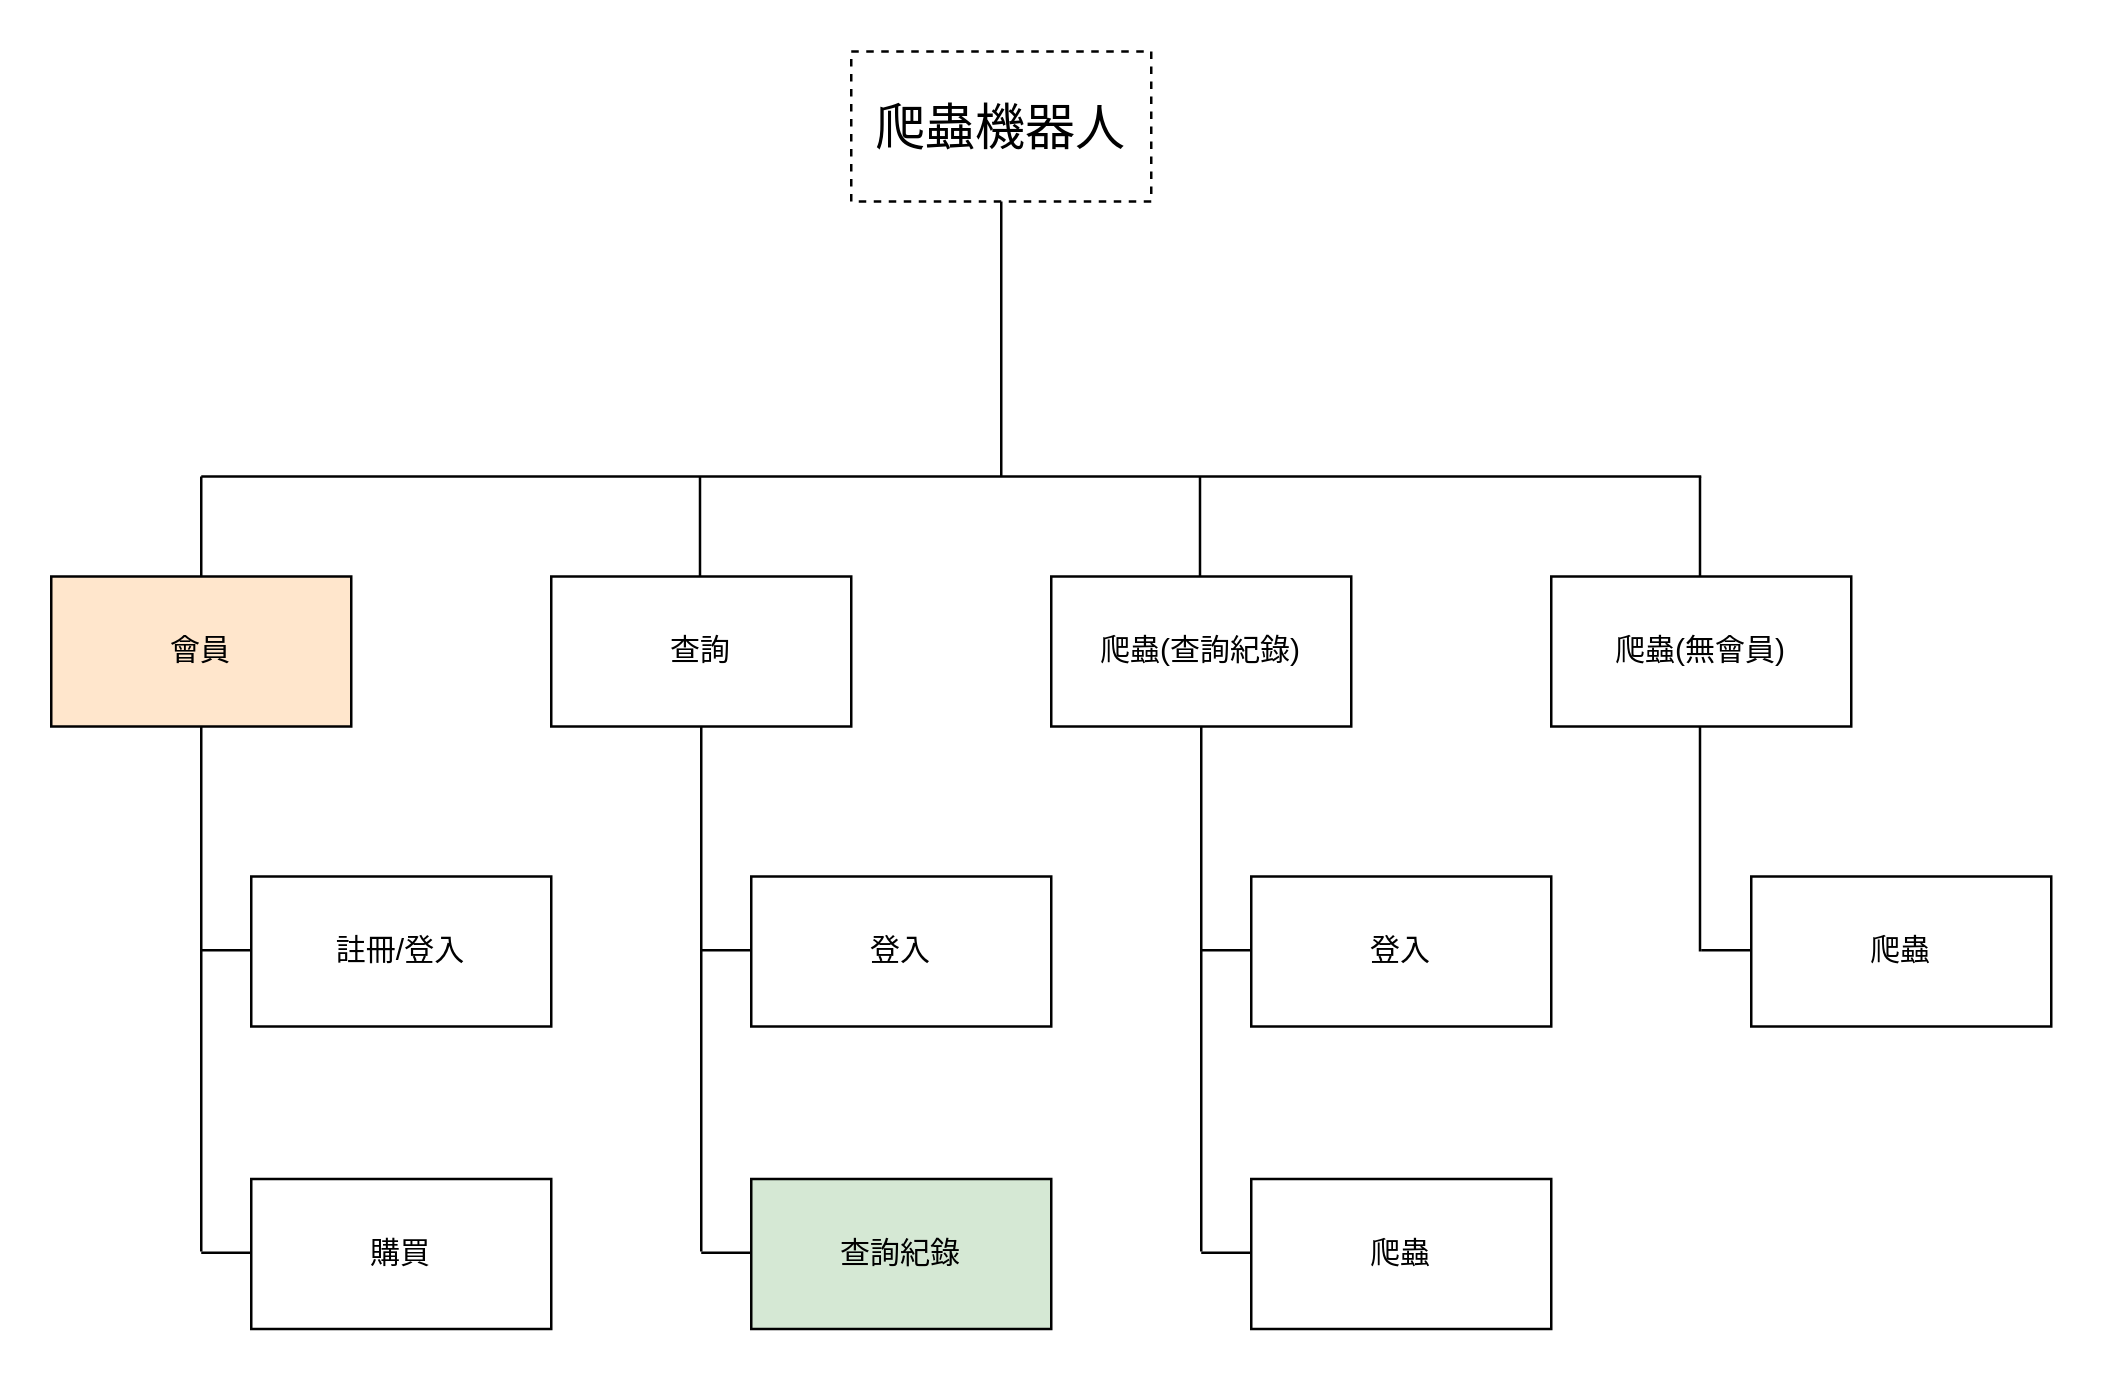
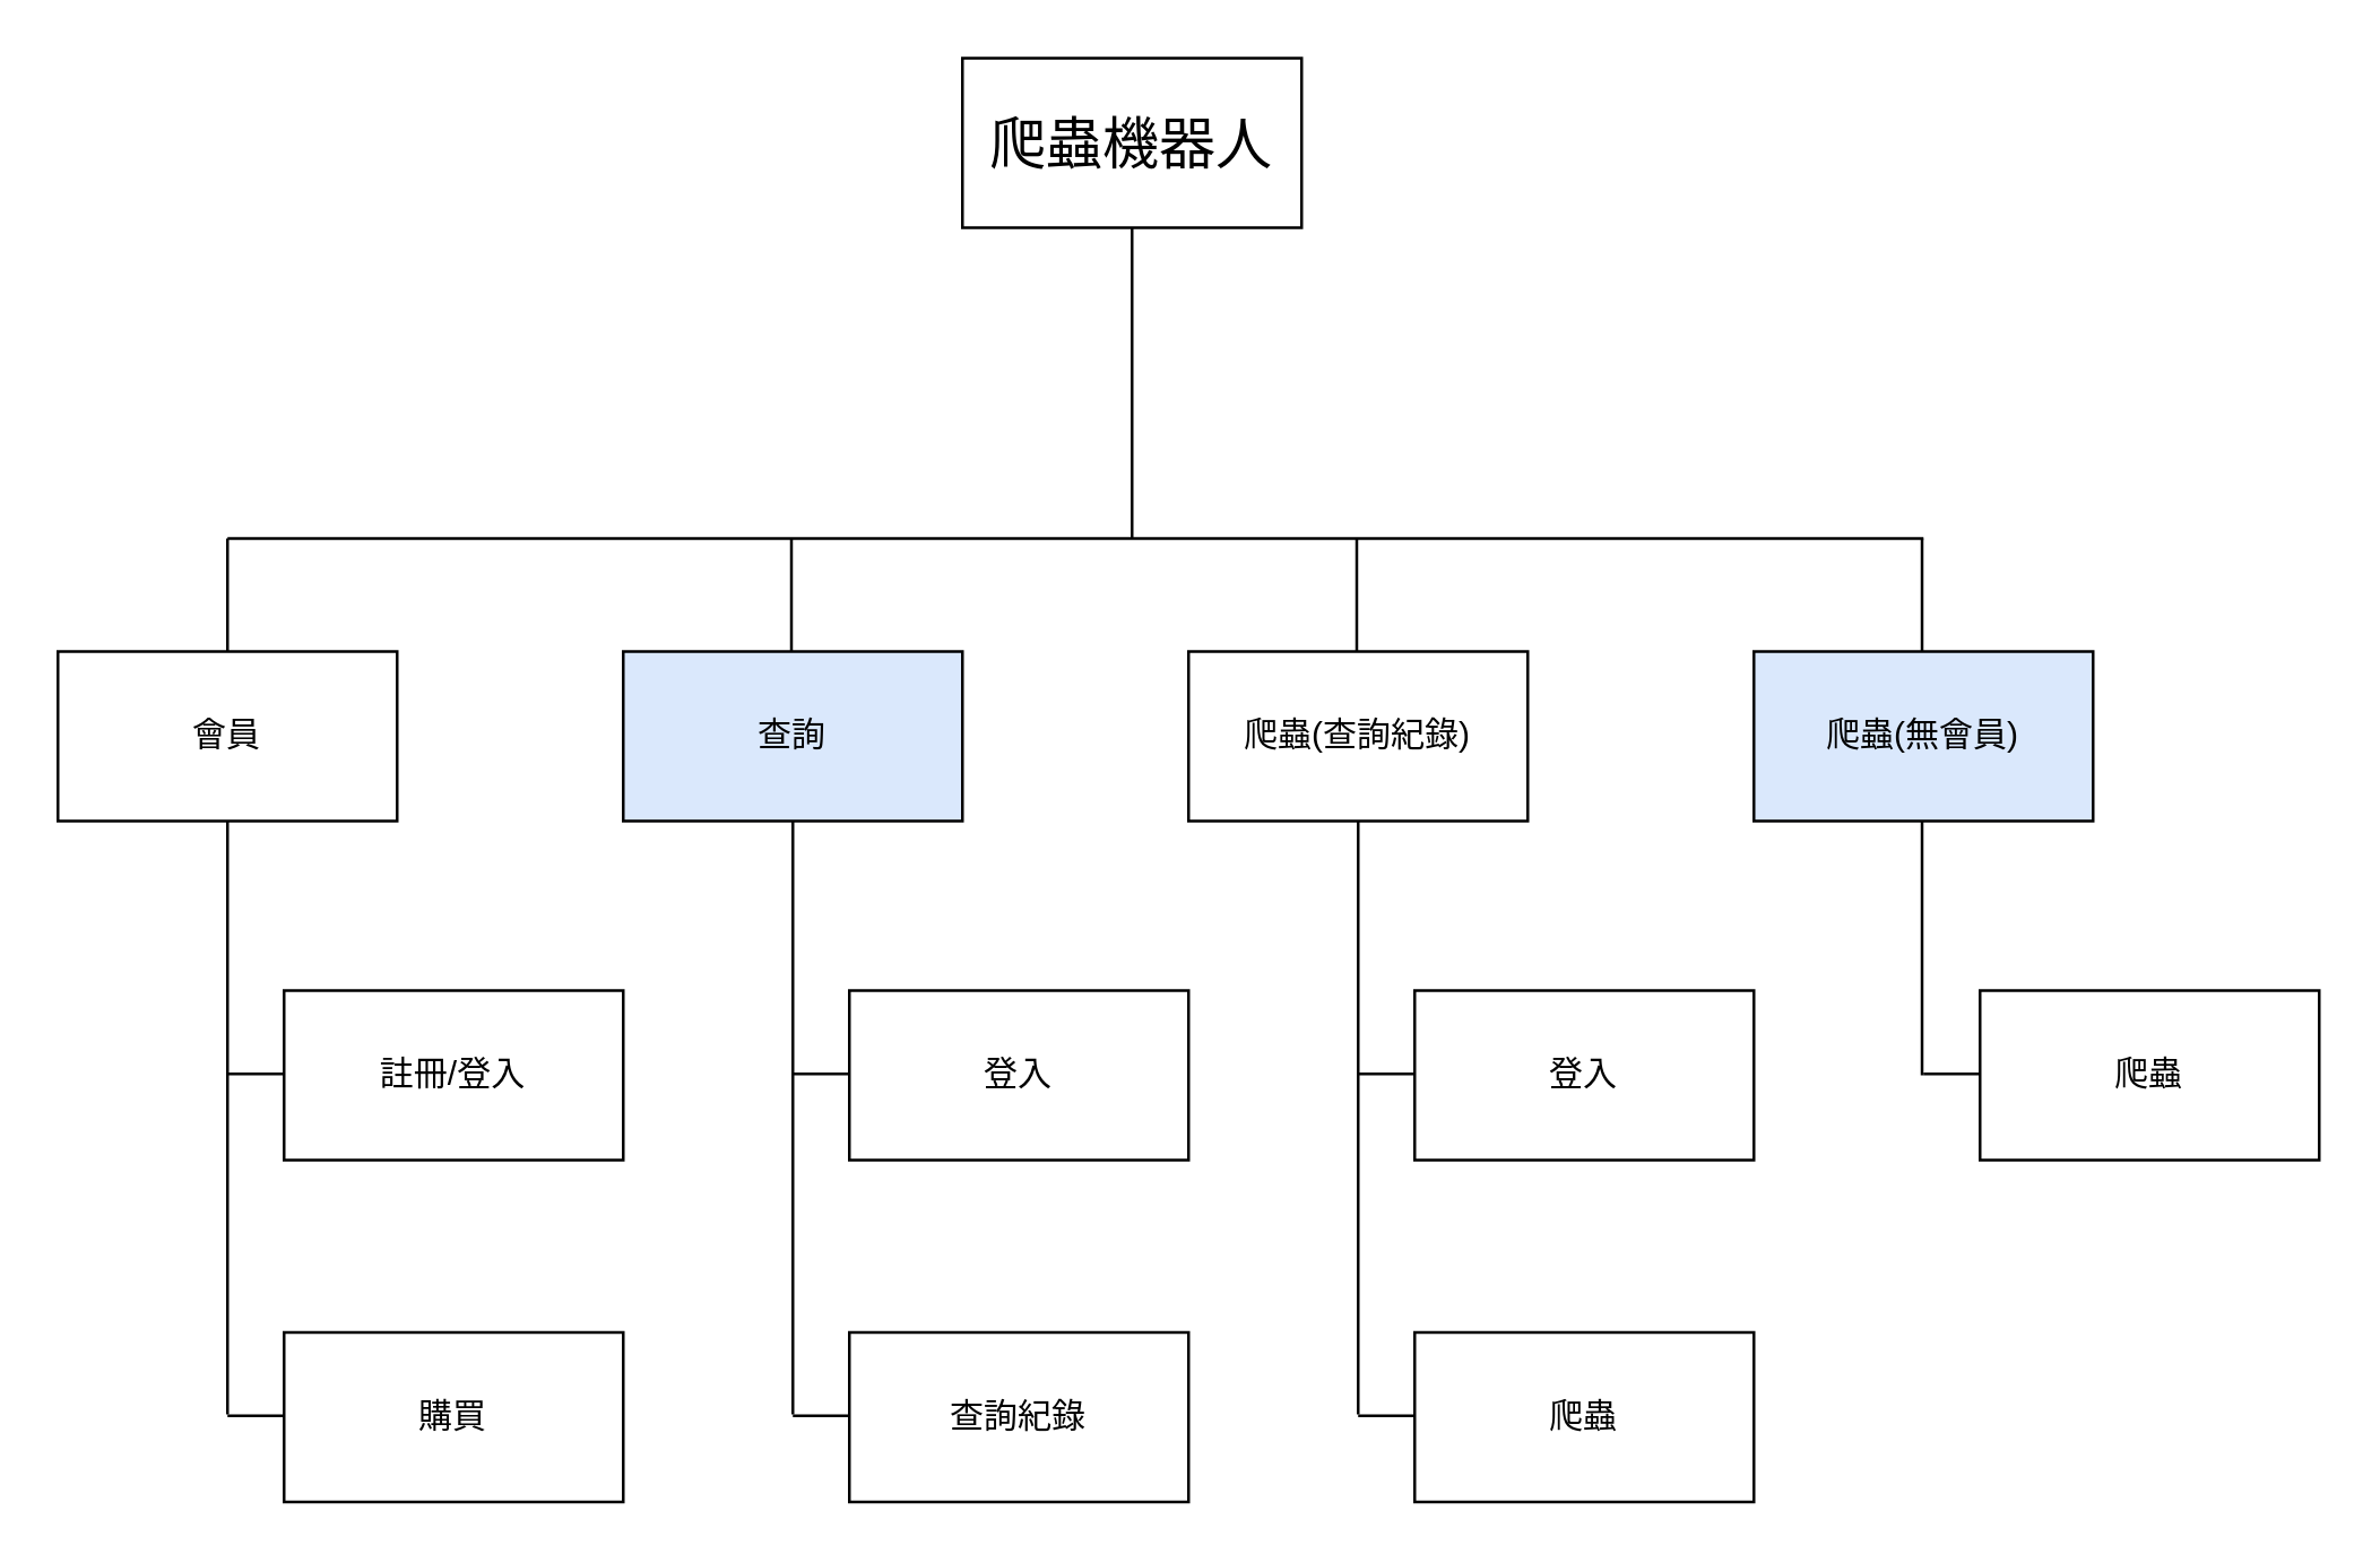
  <mxCell id="0" />
  <mxCell id="1" parent="0" />
- <mxCell id="2" value="&lt;font style=&quot;font-size: 20px;&quot;&gt;爬蟲機器人&lt;/font&gt;" style="rounded=0;whiteSpace=wrap;html=1;dashed=1;" vertex="1" parent="1"><mxGeometry x="340" y="20" width="120" height="60" as="geometry" /></mxCell>
+ <mxCell id="2" value="&lt;font style=&quot;font-size: 20px;&quot;&gt;爬蟲機器人&lt;/font&gt;" style="rounded=0;whiteSpace=wrap;html=1;" vertex="1" parent="1"><mxGeometry x="340" y="20" width="120" height="60" as="geometry" /></mxCell>
  <mxCell id="3" value="" style="endArrow=none;html=1;rounded=0;entryX=0.5;entryY=1;entryDx=0;entryDy=0;" edge="1" parent="1" target="2"><mxGeometry width="50" height="50" relative="1" as="geometry"><mxPoint x="400" y="190" as="sourcePoint" /><mxPoint x="370" y="230" as="targetPoint" /></mxGeometry></mxCell>
  <mxCell id="4" value="" style="endArrow=none;html=1;rounded=0;" edge="1" parent="1"><mxGeometry width="50" height="50" relative="1" as="geometry"><mxPoint x="80" y="190" as="sourcePoint" /><mxPoint x="680" y="190" as="targetPoint" /><Array as="points"><mxPoint x="400" y="190" /></Array></mxGeometry></mxCell>
- <mxCell id="5" value="會員" style="rounded=0;whiteSpace=wrap;html=1;fillColor=#ffe6cc;" vertex="1" parent="1"><mxGeometry x="20" y="230" width="120" height="60" as="geometry" /></mxCell>
- <mxCell id="6" value="查詢" style="rounded=0;whiteSpace=wrap;html=1;" vertex="1" parent="1"><mxGeometry x="220" y="230" width="120" height="60" as="geometry" /></mxCell>
+ <mxCell id="5" value="會員" style="rounded=0;whiteSpace=wrap;html=1;" vertex="1" parent="1"><mxGeometry x="20" y="230" width="120" height="60" as="geometry" /></mxCell>
+ <mxCell id="6" value="查詢" style="rounded=0;whiteSpace=wrap;html=1;fillColor=#dae8fc;" vertex="1" parent="1"><mxGeometry x="220" y="230" width="120" height="60" as="geometry" /></mxCell>
  <mxCell id="7" value="爬蟲(查詢紀錄)" style="rounded=0;whiteSpace=wrap;html=1;" vertex="1" parent="1"><mxGeometry x="420" y="230" width="120" height="60" as="geometry" /></mxCell>
  <mxCell id="8" value="登入" style="rounded=0;whiteSpace=wrap;html=1;" vertex="1" parent="1"><mxGeometry x="300" y="350" width="120" height="60" as="geometry" /></mxCell>
  <mxCell id="9" value="註冊/登入" style="rounded=0;whiteSpace=wrap;html=1;" vertex="1" parent="1"><mxGeometry x="100" y="350" width="120" height="60" as="geometry" /></mxCell>
- <mxCell id="10" value="查詢紀錄" style="rounded=0;whiteSpace=wrap;html=1;fillColor=#d5e8d4;" vertex="1" parent="1"><mxGeometry x="300" y="471" width="120" height="60" as="geometry" /></mxCell>
- <mxCell id="11" value="爬蟲(無會員)" style="rounded=0;whiteSpace=wrap;html=1;" vertex="1" parent="1"><mxGeometry x="620" y="230" width="120" height="60" as="geometry" /></mxCell>
+ <mxCell id="10" value="查詢紀錄" style="rounded=0;whiteSpace=wrap;html=1;" vertex="1" parent="1"><mxGeometry x="300" y="471" width="120" height="60" as="geometry" /></mxCell>
+ <mxCell id="11" value="爬蟲(無會員)" style="rounded=0;whiteSpace=wrap;html=1;fillColor=#dae8fc;" vertex="1" parent="1"><mxGeometry x="620" y="230" width="120" height="60" as="geometry" /></mxCell>
  <mxCell id="12" value="登入" style="rounded=0;whiteSpace=wrap;html=1;" vertex="1" parent="1"><mxGeometry x="500" y="350" width="120" height="60" as="geometry" /></mxCell>
  <mxCell id="13" value="爬蟲" style="rounded=0;whiteSpace=wrap;html=1;" vertex="1" parent="1"><mxGeometry x="700" y="350" width="120" height="60" as="geometry" /></mxCell>
  <mxCell id="14" value="爬蟲" style="rounded=0;whiteSpace=wrap;html=1;" vertex="1" parent="1"><mxGeometry x="500" y="471" width="120" height="60" as="geometry" /></mxCell>
  <mxCell id="15" value="" style="endArrow=none;html=1;rounded=0;exitX=0.5;exitY=0;exitDx=0;exitDy=0;" edge="1" parent="1" source="5"><mxGeometry width="50" height="50" relative="1" as="geometry"><mxPoint x="370" y="380" as="sourcePoint" /><mxPoint x="80" y="190" as="targetPoint" /><Array as="points"><mxPoint x="80" y="210" /></Array></mxGeometry></mxCell>
  <mxCell id="16" value="" style="endArrow=none;html=1;rounded=0;exitX=0.5;exitY=0;exitDx=0;exitDy=0;" edge="1" parent="1"><mxGeometry width="50" height="50" relative="1" as="geometry"><mxPoint x="279.5" y="230" as="sourcePoint" /><mxPoint x="279.5" y="190" as="targetPoint" /><Array as="points"><mxPoint x="279.5" y="210" /></Array></mxGeometry></mxCell>
  <mxCell id="17" value="" style="endArrow=none;html=1;rounded=0;exitX=0.5;exitY=0;exitDx=0;exitDy=0;" edge="1" parent="1"><mxGeometry width="50" height="50" relative="1" as="geometry"><mxPoint x="479.5" y="230" as="sourcePoint" /><mxPoint x="479.5" y="190" as="targetPoint" /><Array as="points"><mxPoint x="479.5" y="210" /></Array></mxGeometry></mxCell>
  <mxCell id="18" value="" style="endArrow=none;html=1;rounded=0;exitX=0.5;exitY=0;exitDx=0;exitDy=0;" edge="1" parent="1"><mxGeometry width="50" height="50" relative="1" as="geometry"><mxPoint x="679.5" y="230" as="sourcePoint" /><mxPoint x="679.5" y="190" as="targetPoint" /><Array as="points"><mxPoint x="679.5" y="210" /></Array></mxGeometry></mxCell>
  <mxCell id="19" value="" style="endArrow=none;html=1;rounded=0;entryX=0.5;entryY=1;entryDx=0;entryDy=0;" edge="1" parent="1" target="6"><mxGeometry width="50" height="50" relative="1" as="geometry"><mxPoint x="280" y="500" as="sourcePoint" /><mxPoint x="420" y="330" as="targetPoint" /></mxGeometry></mxCell>
  <mxCell id="20" value="" style="endArrow=none;html=1;rounded=0;entryX=0;entryY=0.5;entryDx=0;entryDy=0;" edge="1" parent="1"><mxGeometry width="50" height="50" relative="1" as="geometry"><mxPoint x="280" y="379.5" as="sourcePoint" /><mxPoint x="300" y="379.5" as="targetPoint" /></mxGeometry></mxCell>
  <mxCell id="21" value="" style="endArrow=none;html=1;rounded=0;entryX=0;entryY=0.5;entryDx=0;entryDy=0;" edge="1" parent="1"><mxGeometry width="50" height="50" relative="1" as="geometry"><mxPoint x="280" y="500.5" as="sourcePoint" /><mxPoint x="300" y="500.5" as="targetPoint" /></mxGeometry></mxCell>
  <mxCell id="22" value="" style="endArrow=none;html=1;rounded=0;entryX=0.5;entryY=1;entryDx=0;entryDy=0;" edge="1" parent="1"><mxGeometry width="50" height="50" relative="1" as="geometry"><mxPoint x="480" y="500" as="sourcePoint" /><mxPoint x="480" y="290" as="targetPoint" /></mxGeometry></mxCell>
  <mxCell id="23" value="" style="endArrow=none;html=1;rounded=0;entryX=0;entryY=0.5;entryDx=0;entryDy=0;" edge="1" parent="1"><mxGeometry width="50" height="50" relative="1" as="geometry"><mxPoint x="480" y="379.5" as="sourcePoint" /><mxPoint x="500" y="379.5" as="targetPoint" /></mxGeometry></mxCell>
  <mxCell id="24" value="" style="endArrow=none;html=1;rounded=0;entryX=0;entryY=0.5;entryDx=0;entryDy=0;" edge="1" parent="1"><mxGeometry width="50" height="50" relative="1" as="geometry"><mxPoint x="480" y="500.5" as="sourcePoint" /><mxPoint x="500" y="500.5" as="targetPoint" /></mxGeometry></mxCell>
  <mxCell id="25" value="" style="endArrow=none;html=1;rounded=0;entryX=0.5;entryY=1;entryDx=0;entryDy=0;" edge="1" parent="1"><mxGeometry width="50" height="50" relative="1" as="geometry"><mxPoint x="679.5" y="380" as="sourcePoint" /><mxPoint x="679.5" y="290" as="targetPoint" /></mxGeometry></mxCell>
  <mxCell id="26" value="" style="endArrow=none;html=1;rounded=0;entryX=0;entryY=0.5;entryDx=0;entryDy=0;" edge="1" parent="1"><mxGeometry width="50" height="50" relative="1" as="geometry"><mxPoint x="680" y="379.5" as="sourcePoint" /><mxPoint x="700" y="379.5" as="targetPoint" /></mxGeometry></mxCell>
  <mxCell id="27" value="購買" style="rounded=0;whiteSpace=wrap;html=1;" vertex="1" parent="1"><mxGeometry x="100" y="471" width="120" height="60" as="geometry" /></mxCell>
  <mxCell id="28" value="" style="endArrow=none;html=1;rounded=0;entryX=0.5;entryY=1;entryDx=0;entryDy=0;" edge="1" parent="1"><mxGeometry width="50" height="50" relative="1" as="geometry"><mxPoint x="80" y="500" as="sourcePoint" /><mxPoint x="80" y="290" as="targetPoint" /></mxGeometry></mxCell>
  <mxCell id="29" value="" style="endArrow=none;html=1;rounded=0;entryX=0;entryY=0.5;entryDx=0;entryDy=0;" edge="1" parent="1"><mxGeometry width="50" height="50" relative="1" as="geometry"><mxPoint x="80" y="379.5" as="sourcePoint" /><mxPoint x="100" y="379.5" as="targetPoint" /></mxGeometry></mxCell>
  <mxCell id="30" value="" style="endArrow=none;html=1;rounded=0;entryX=0;entryY=0.5;entryDx=0;entryDy=0;" edge="1" parent="1"><mxGeometry width="50" height="50" relative="1" as="geometry"><mxPoint x="80" y="500.5" as="sourcePoint" /><mxPoint x="100" y="500.5" as="targetPoint" /></mxGeometry></mxCell>
